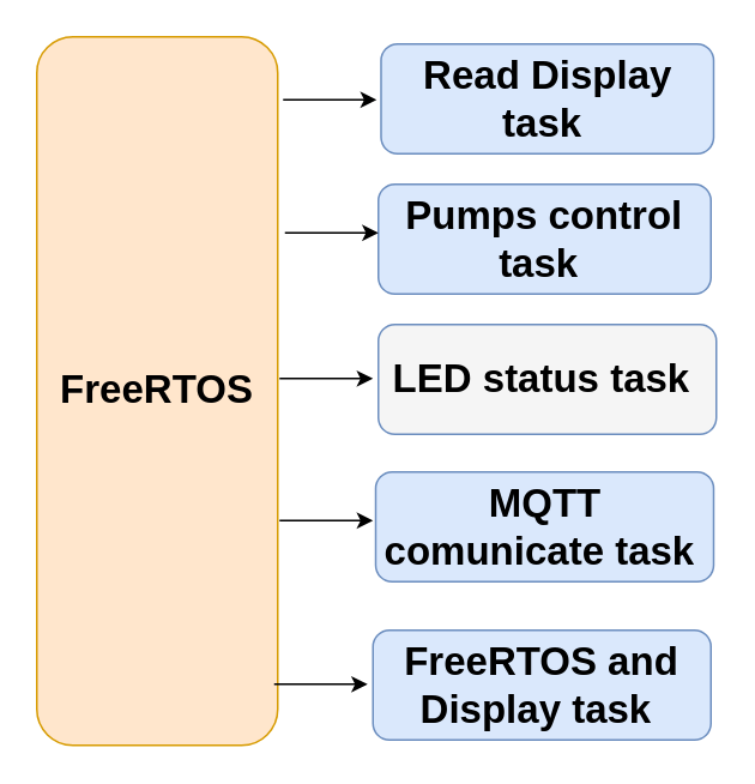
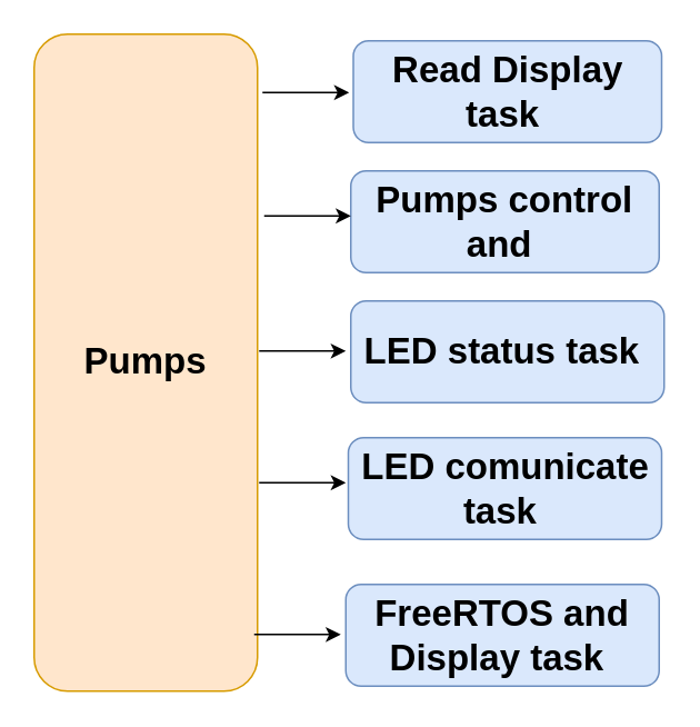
  <mxCell id="0" />
  <mxCell id="1" parent="0" />
- <mxCell id="2" value="&lt;b&gt;FreeRTOS&lt;/b&gt;" style="rounded=1;whiteSpace=wrap;html=1;labelBackgroundColor=none;comic=0;fontFamily=Helvetica;fontSize=22;strokeColor=#d79b00;fillColor=#ffe6cc;" vertex="1" parent="1"><mxGeometry x="20" y="20" width="134" height="394" as="geometry" /></mxCell>
+ <mxCell id="2" value="&lt;b&gt;Pumps&lt;/b&gt;" style="rounded=1;whiteSpace=wrap;html=1;labelBackgroundColor=none;comic=0;fontFamily=Helvetica;fontSize=22;strokeColor=#d79b00;fillColor=#ffe6cc;" vertex="1" parent="1"><mxGeometry x="20" y="20" width="134" height="394" as="geometry" /></mxCell>
  <mxCell id="3" value="&lt;b&gt;Read Display&lt;br&gt;task&amp;nbsp;&lt;/b&gt;" style="rounded=1;whiteSpace=wrap;html=1;labelBackgroundColor=none;comic=0;fontFamily=Helvetica;fontSize=22;strokeColor=#6c8ebf;fillColor=#dae8fc;" vertex="1" parent="1"><mxGeometry x="211.5" y="24" width="185" height="61" as="geometry" /></mxCell>
- <mxCell id="4" value="&lt;b&gt;Pumps control task&amp;nbsp;&lt;/b&gt;" style="rounded=1;whiteSpace=wrap;html=1;labelBackgroundColor=none;comic=0;fontFamily=Helvetica;fontSize=22;strokeColor=#6c8ebf;fillColor=#dae8fc;" vertex="1" parent="1"><mxGeometry x="210" y="102" width="185" height="61" as="geometry" /></mxCell>
- <mxCell id="5" value="&lt;b&gt;LED status task&amp;nbsp;&lt;/b&gt;" style="rounded=1;whiteSpace=wrap;html=1;labelBackgroundColor=none;comic=0;fontFamily=Helvetica;fontSize=22;strokeColor=#6c8ebf;fillColor=#f5f5f5;" vertex="1" parent="1"><mxGeometry x="210" y="180" width="188" height="61" as="geometry" /></mxCell>
- <mxCell id="6" value="&lt;b&gt;MQTT comunicate task&amp;nbsp;&lt;/b&gt;" style="rounded=1;whiteSpace=wrap;html=1;labelBackgroundColor=none;comic=0;fontFamily=Helvetica;fontSize=22;strokeColor=#6c8ebf;fillColor=#dae8fc;" vertex="1" parent="1"><mxGeometry x="208.5" y="262" width="188" height="61" as="geometry" /></mxCell>
+ <mxCell id="4" value="&lt;b&gt;Pumps control and&amp;nbsp;&lt;/b&gt;" style="rounded=1;whiteSpace=wrap;html=1;labelBackgroundColor=none;comic=0;fontFamily=Helvetica;fontSize=22;strokeColor=#6c8ebf;fillColor=#dae8fc;" vertex="1" parent="1"><mxGeometry x="210" y="102" width="185" height="61" as="geometry" /></mxCell>
+ <mxCell id="5" value="&lt;b&gt;LED status task&amp;nbsp;&lt;/b&gt;" style="rounded=1;whiteSpace=wrap;html=1;labelBackgroundColor=none;comic=0;fontFamily=Helvetica;fontSize=22;strokeColor=#6c8ebf;fillColor=#dae8fc;" vertex="1" parent="1"><mxGeometry x="210" y="180" width="188" height="61" as="geometry" /></mxCell>
+ <mxCell id="6" value="&lt;b&gt;LED comunicate task&amp;nbsp;&lt;/b&gt;" style="rounded=1;whiteSpace=wrap;html=1;labelBackgroundColor=none;comic=0;fontFamily=Helvetica;fontSize=22;strokeColor=#6c8ebf;fillColor=#dae8fc;" vertex="1" parent="1"><mxGeometry x="208.5" y="262" width="188" height="61" as="geometry" /></mxCell>
  <mxCell id="7" value="&lt;b&gt;FreeRTOS and Display task&amp;nbsp;&lt;/b&gt;" style="rounded=1;whiteSpace=wrap;html=1;labelBackgroundColor=none;comic=0;fontFamily=Helvetica;fontSize=22;strokeColor=#6c8ebf;fillColor=#dae8fc;" vertex="1" parent="1"><mxGeometry x="207" y="350" width="188" height="61" as="geometry" /></mxCell>
  <mxCell id="8" value="" style="endArrow=classic;html=1;rounded=0;fontFamily=Helvetica;fontSize=22;fontColor=#000000;" edge="1" parent="1"><mxGeometry width="50" height="50" relative="1" as="geometry"><mxPoint x="157" y="55" as="sourcePoint" /><mxPoint x="209" y="55" as="targetPoint" /></mxGeometry></mxCell>
  <mxCell id="9" value="" style="endArrow=classic;html=1;rounded=0;fontFamily=Helvetica;fontSize=22;fontColor=#000000;" edge="1" parent="1"><mxGeometry width="50" height="50" relative="1" as="geometry"><mxPoint x="158" y="129" as="sourcePoint" /><mxPoint x="210" y="129" as="targetPoint" /></mxGeometry></mxCell>
  <mxCell id="10" value="" style="endArrow=classic;html=1;rounded=0;fontFamily=Helvetica;fontSize=22;fontColor=#000000;" edge="1" parent="1"><mxGeometry width="50" height="50" relative="1" as="geometry"><mxPoint x="155" y="210.08" as="sourcePoint" /><mxPoint x="207" y="210.08" as="targetPoint" /></mxGeometry></mxCell>
  <mxCell id="11" value="" style="endArrow=classic;html=1;rounded=0;fontFamily=Helvetica;fontSize=22;fontColor=#000000;" edge="1" parent="1"><mxGeometry width="50" height="50" relative="1" as="geometry"><mxPoint x="155" y="289" as="sourcePoint" /><mxPoint x="207" y="289" as="targetPoint" /></mxGeometry></mxCell>
  <mxCell id="12" value="" style="endArrow=classic;html=1;rounded=0;fontFamily=Helvetica;fontSize=22;fontColor=#000000;" edge="1" parent="1"><mxGeometry width="50" height="50" relative="1" as="geometry"><mxPoint x="152" y="380.08" as="sourcePoint" /><mxPoint x="204" y="380.08" as="targetPoint" /></mxGeometry></mxCell>
